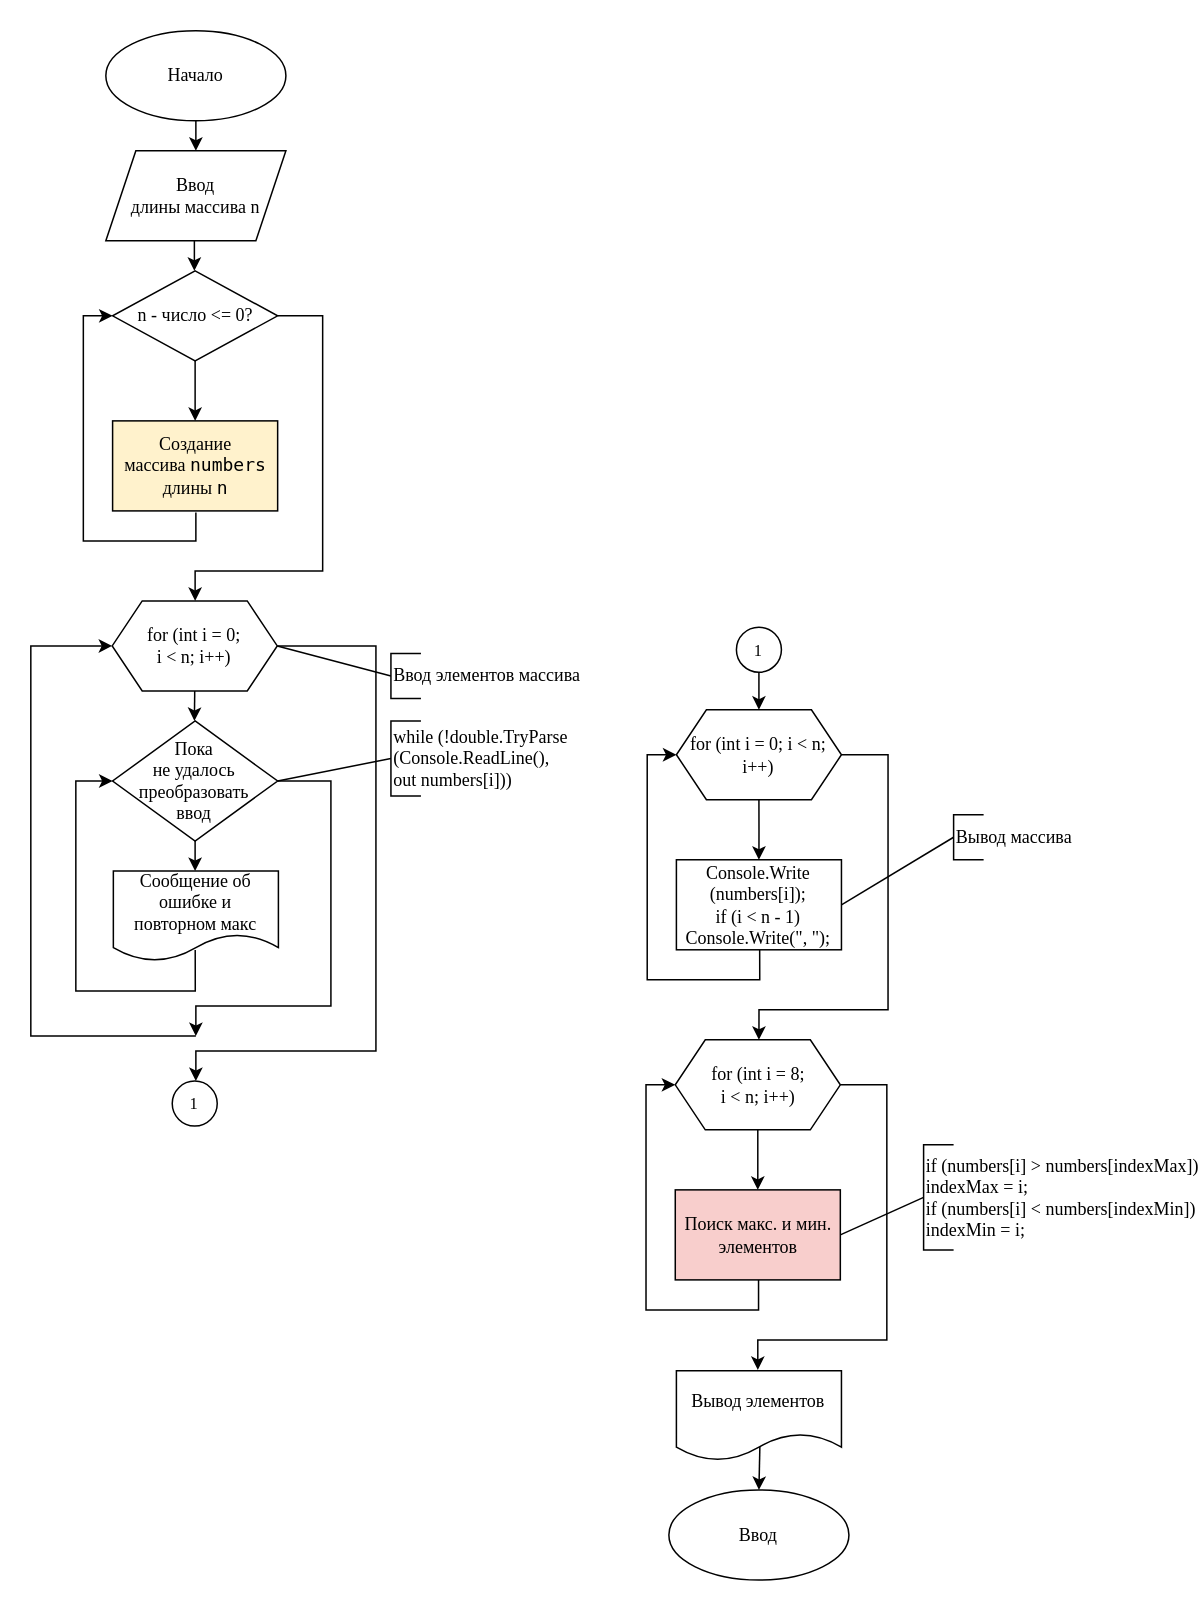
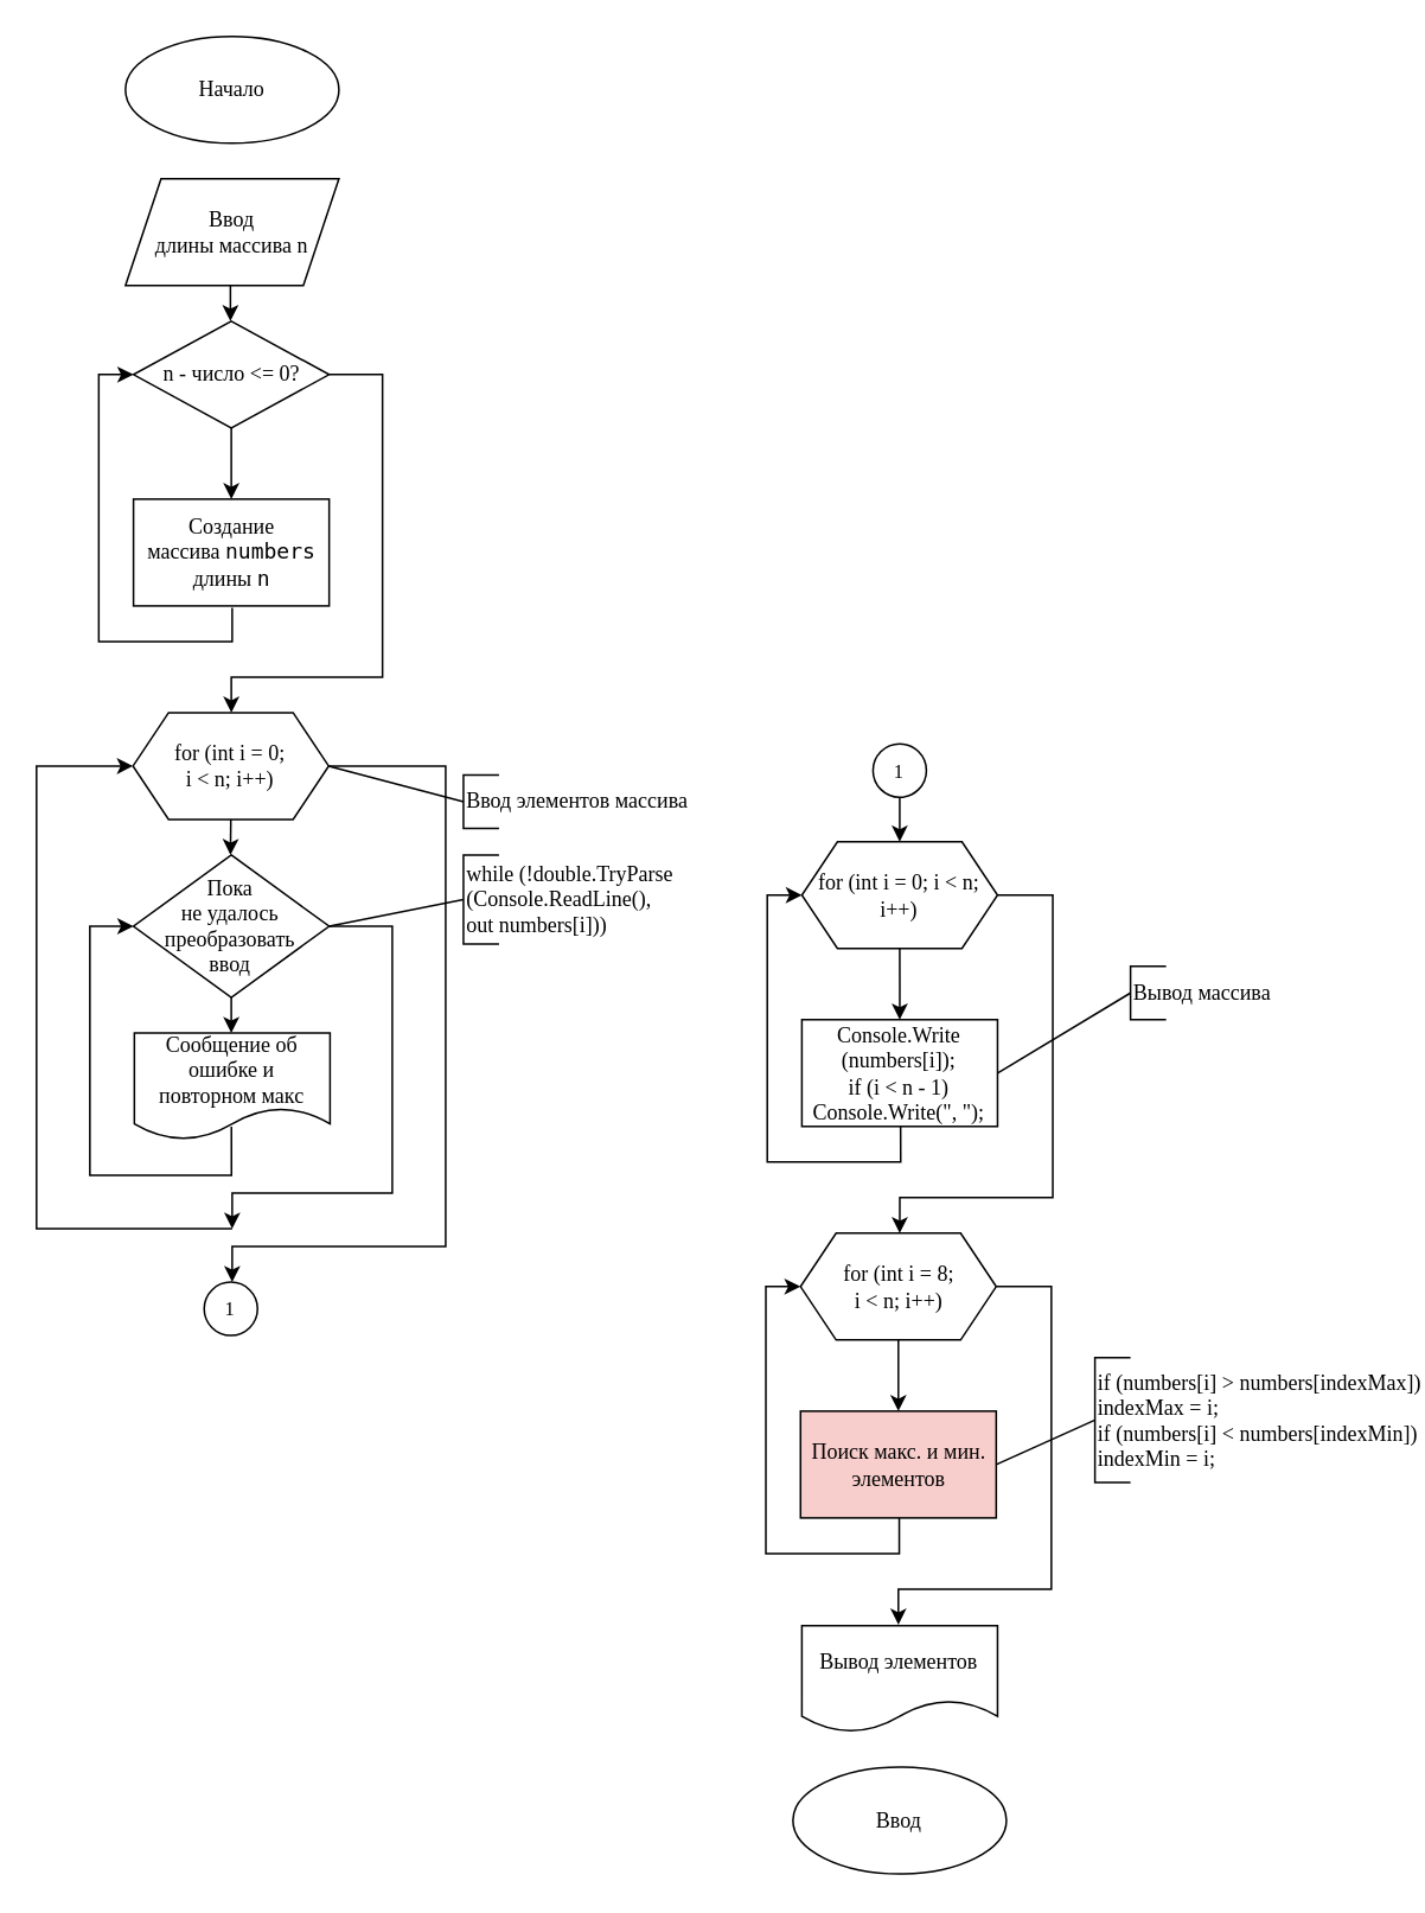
  <mxCell id="0" />
  <mxCell id="1" parent="0" />
- <mxCell id="2" style="edgeStyle=orthogonalEdgeStyle;rounded=0;orthogonalLoop=1;jettySize=auto;html=1;exitX=0.5;exitY=1;exitDx=0;exitDy=0;entryX=0.5;entryY=0;entryDx=0;entryDy=0;" parent="1" source="3" target="4" edge="1"><mxGeometry relative="1" as="geometry" /></mxCell>
  <mxCell id="3" value="&lt;font face=&quot;Times New Roman&quot;&gt;Начало&lt;/font&gt;" style="ellipse;whiteSpace=wrap;html=1;" parent="1" vertex="1"><mxGeometry x="70" y="20" width="120" height="60" as="geometry" /></mxCell>
  <mxCell id="4" value="&lt;font face=&quot;Times New Roman&quot;&gt;Ввод&lt;/font&gt;&lt;div&gt;&lt;font face=&quot;Times New Roman&quot;&gt;длины массива n&lt;/font&gt;&lt;/div&gt;" style="shape=parallelogram;perimeter=parallelogramPerimeter;whiteSpace=wrap;html=1;fixedSize=1;" parent="1" vertex="1"><mxGeometry x="70" y="100" width="120" height="60" as="geometry" /></mxCell>
  <mxCell id="5" style="edgeStyle=orthogonalEdgeStyle;rounded=0;orthogonalLoop=1;jettySize=auto;html=1;exitX=0.5;exitY=1;exitDx=0;exitDy=0;entryX=0.5;entryY=0;entryDx=0;entryDy=0;" parent="1" source="7" edge="1"><mxGeometry relative="1" as="geometry"><mxPoint x="129.5" y="280" as="targetPoint" /></mxGeometry></mxCell>
  <mxCell id="6" style="edgeStyle=orthogonalEdgeStyle;rounded=0;orthogonalLoop=1;jettySize=auto;html=1;exitX=1;exitY=0.5;exitDx=0;exitDy=0;" parent="1" source="7" edge="1"><mxGeometry relative="1" as="geometry"><mxPoint x="129.5" y="400" as="targetPoint" /><mxPoint x="194.5" y="180" as="sourcePoint" /><Array as="points"><mxPoint x="214.5" y="210" /><mxPoint x="214.5" y="380" /><mxPoint x="129.5" y="380" /><mxPoint x="129.5" y="400" /></Array></mxGeometry></mxCell>
  <mxCell id="7" value="&lt;span style=&quot;text-align: left;&quot;&gt;n - число &amp;lt;= 0?&lt;/span&gt;" style="rhombus;whiteSpace=wrap;html=1;fontFamily=Times New Roman;" parent="1" vertex="1"><mxGeometry x="74.5" y="180" width="110" height="60" as="geometry" /></mxCell>
  <mxCell id="8" value="" style="endArrow=classic;html=1;rounded=0;" parent="1" edge="1"><mxGeometry width="50" height="50" relative="1" as="geometry"><mxPoint x="129" y="160" as="sourcePoint" /><mxPoint x="129" y="180" as="targetPoint" /></mxGeometry></mxCell>
  <mxCell id="9" style="edgeStyle=orthogonalEdgeStyle;rounded=0;orthogonalLoop=1;jettySize=auto;html=1;entryX=0;entryY=0.5;entryDx=0;entryDy=0;" parent="1" target="7" edge="1"><mxGeometry relative="1" as="geometry"><Array as="points"><mxPoint x="130" y="360" /><mxPoint x="55" y="360" /><mxPoint x="55" y="210" /></Array><mxPoint x="130" y="341" as="sourcePoint" /></mxGeometry></mxCell>
- <mxCell id="10" value="Создание массива&amp;nbsp;&lt;code data-start=&quot;364&quot; data-end=&quot;373&quot;&gt;numbers&lt;/code&gt;&lt;div&gt;длины&amp;nbsp;&lt;code data-start=&quot;380&quot; data-end=&quot;383&quot;&gt;n&lt;/code&gt;&lt;/div&gt;" style="rounded=0;whiteSpace=wrap;html=1;fontFamily=Times New Roman;fillColor=#fff2cc;" parent="1" vertex="1"><mxGeometry x="74.5" y="280" width="110" height="60" as="geometry" /></mxCell>
+ <mxCell id="10" value="Создание массива&amp;nbsp;&lt;code data-start=&quot;364&quot; data-end=&quot;373&quot;&gt;numbers&lt;/code&gt;&lt;div&gt;длины&amp;nbsp;&lt;code data-start=&quot;380&quot; data-end=&quot;383&quot;&gt;n&lt;/code&gt;&lt;/div&gt;" style="rounded=0;whiteSpace=wrap;html=1;fontFamily=Times New Roman;" parent="1" vertex="1"><mxGeometry x="74.5" y="280" width="110" height="60" as="geometry" /></mxCell>
  <mxCell id="11" style="edgeStyle=orthogonalEdgeStyle;rounded=0;orthogonalLoop=1;jettySize=auto;html=1;exitX=0.5;exitY=1;exitDx=0;exitDy=0;" parent="1" source="13" edge="1"><mxGeometry relative="1" as="geometry"><mxPoint x="129" y="480" as="targetPoint" /></mxGeometry></mxCell>
  <mxCell id="12" style="edgeStyle=orthogonalEdgeStyle;rounded=0;orthogonalLoop=1;jettySize=auto;html=1;exitX=1;exitY=0.5;exitDx=0;exitDy=0;" parent="1" source="13" edge="1"><mxGeometry relative="1" as="geometry"><mxPoint x="130" y="720" as="targetPoint" /><Array as="points"><mxPoint x="250" y="430" /><mxPoint x="250" y="700" /><mxPoint x="130" y="700" /></Array></mxGeometry></mxCell>
  <mxCell id="13" value="&lt;font face=&quot;Times New Roman&quot;&gt;for (int i = 0;&lt;/font&gt;&lt;div&gt;&lt;font face=&quot;Times New Roman&quot;&gt;i &amp;lt; n; i++)&lt;/font&gt;&lt;/div&gt;" style="shape=hexagon;perimeter=hexagonPerimeter2;whiteSpace=wrap;html=1;fixedSize=1;" parent="1" vertex="1"><mxGeometry x="74.24" y="400" width="110" height="60" as="geometry" /></mxCell>
  <mxCell id="14" style="edgeStyle=orthogonalEdgeStyle;rounded=0;orthogonalLoop=1;jettySize=auto;html=1;entryX=0;entryY=0.5;entryDx=0;entryDy=0;" parent="1" target="13" edge="1"><mxGeometry relative="1" as="geometry"><Array as="points"><mxPoint x="20" y="690" /><mxPoint x="20" y="430" /></Array><mxPoint x="130" y="690" as="sourcePoint" /></mxGeometry></mxCell>
  <mxCell id="15" style="edgeStyle=orthogonalEdgeStyle;rounded=0;orthogonalLoop=1;jettySize=auto;html=1;exitX=0.5;exitY=1;exitDx=0;exitDy=0;entryX=0.5;entryY=0;entryDx=0;entryDy=0;" parent="1" source="17" edge="1"><mxGeometry relative="1" as="geometry"><mxPoint x="129.49" y="580" as="targetPoint" /></mxGeometry></mxCell>
  <mxCell id="16" style="edgeStyle=orthogonalEdgeStyle;rounded=0;orthogonalLoop=1;jettySize=auto;html=1;exitX=1;exitY=0.5;exitDx=0;exitDy=0;" parent="1" source="17" edge="1"><mxGeometry relative="1" as="geometry"><mxPoint x="130" y="690" as="targetPoint" /><mxPoint x="188.49" y="520" as="sourcePoint" /><Array as="points"><mxPoint x="220" y="520" /><mxPoint x="220" y="670" /><mxPoint x="130" y="670" /></Array></mxGeometry></mxCell>
  <mxCell id="17" value="&lt;font&gt;Пока&lt;/font&gt;&lt;div&gt;&lt;font&gt;не&amp;nbsp;&lt;/font&gt;&lt;span style=&quot;background-color: transparent; color: light-dark(rgb(0, 0, 0), rgb(255, 255, 255));&quot;&gt;удалось преобразовать&lt;/span&gt;&lt;div&gt;&lt;div&gt;&lt;font&gt;ввод&lt;/font&gt;&lt;/div&gt;&lt;/div&gt;&lt;/div&gt;" style="rhombus;whiteSpace=wrap;html=1;fontFamily=Times New Roman;" parent="1" vertex="1"><mxGeometry x="74.49" y="480" width="110" height="80" as="geometry" /></mxCell>
  <mxCell id="18" style="edgeStyle=orthogonalEdgeStyle;rounded=0;orthogonalLoop=1;jettySize=auto;html=1;entryX=0;entryY=0.5;entryDx=0;entryDy=0;exitX=0.496;exitY=0.876;exitDx=0;exitDy=0;exitPerimeter=0;" parent="1" edge="1" source="42"><mxGeometry relative="1" as="geometry"><Array as="points"><mxPoint x="130" y="660" /><mxPoint x="50" y="660" /><mxPoint x="50" y="520" /></Array><mxPoint x="129.96" y="641" as="sourcePoint" /><mxPoint x="74.46" y="520" as="targetPoint" /></mxGeometry></mxCell>
  <mxCell id="19" value="" style="endArrow=none;html=1;rounded=0;exitX=1;exitY=0.5;exitDx=0;exitDy=0;entryX=0;entryY=0.5;entryDx=0;entryDy=0;entryPerimeter=0;" parent="1" source="13" target="20" edge="1"><mxGeometry width="50" height="50" relative="1" as="geometry"><mxPoint x="240" y="420" as="sourcePoint" /><mxPoint x="240" y="410" as="targetPoint" /></mxGeometry></mxCell>
  <mxCell id="20" value="Ввод элементов массива" style="strokeWidth=1;html=1;shape=mxgraph.flowchart.annotation_1;align=left;pointerEvents=1;spacing=2;fontFamily=Times New Roman;" parent="1" vertex="1"><mxGeometry x="260" y="435" width="20" height="30" as="geometry" /></mxCell>
  <mxCell id="21" style="edgeStyle=orthogonalEdgeStyle;rounded=0;orthogonalLoop=1;jettySize=auto;html=1;exitX=0.5;exitY=1;exitDx=0;exitDy=0;entryX=0.5;entryY=0;entryDx=0;entryDy=0;" parent="1" source="23" edge="1"><mxGeometry relative="1" as="geometry"><mxPoint x="505.25" y="572.5" as="targetPoint" /></mxGeometry></mxCell>
  <mxCell id="22" style="edgeStyle=orthogonalEdgeStyle;rounded=0;orthogonalLoop=1;jettySize=auto;html=1;exitX=1;exitY=0.5;exitDx=0;exitDy=0;" parent="1" source="23" edge="1"><mxGeometry relative="1" as="geometry"><mxPoint x="505.25" y="692.5" as="targetPoint" /><Array as="points"><mxPoint x="591.25" y="502.5" /><mxPoint x="591.25" y="672.5" /><mxPoint x="505.25" y="672.5" /></Array></mxGeometry></mxCell>
  <mxCell id="23" value="&lt;font&gt;for (int i = 0; i &amp;lt; n; i++)&lt;/font&gt;" style="shape=hexagon;perimeter=hexagonPerimeter2;whiteSpace=wrap;html=1;fixedSize=1;fontFamily=Times New Roman;" parent="1" vertex="1"><mxGeometry x="450.25" y="472.5" width="110" height="60" as="geometry" /></mxCell>
  <mxCell id="24" style="edgeStyle=orthogonalEdgeStyle;rounded=0;orthogonalLoop=1;jettySize=auto;html=1;entryX=0;entryY=0.5;entryDx=0;entryDy=0;" parent="1" target="23" edge="1"><mxGeometry relative="1" as="geometry"><Array as="points"><mxPoint x="505.75" y="652.5" /><mxPoint x="430.75" y="652.5" /><mxPoint x="430.75" y="502.5" /></Array><mxPoint x="505.75" y="632.5" as="sourcePoint" /></mxGeometry></mxCell>
  <mxCell id="25" value="&lt;div&gt;&lt;font&gt;Console.Write&lt;/font&gt;&lt;/div&gt;&lt;div&gt;&lt;font&gt;(numbers[i]);&lt;/font&gt;&lt;/div&gt;&lt;div&gt;&lt;font&gt;if (i &amp;lt; n - 1) Console.Write(&quot;, &quot;);&lt;/font&gt;&lt;/div&gt;" style="rounded=0;whiteSpace=wrap;html=1;fontFamily=Times New Roman;" parent="1" vertex="1"><mxGeometry x="450.25" y="572.5" width="110" height="60" as="geometry" /></mxCell>
  <mxCell id="26" value="Вывод массива" style="strokeWidth=1;html=1;shape=mxgraph.flowchart.annotation_1;align=left;pointerEvents=1;spacing=2;fontFamily=Times New Roman;" parent="1" vertex="1"><mxGeometry x="635" y="542.5" width="20" height="30" as="geometry" /></mxCell>
  <mxCell id="27" value="" style="endArrow=none;html=1;rounded=0;exitX=1;exitY=0.5;exitDx=0;exitDy=0;entryX=0;entryY=0.5;entryDx=0;entryDy=0;entryPerimeter=0;" parent="1" source="25" target="26" edge="1"><mxGeometry width="50" height="50" relative="1" as="geometry"><mxPoint x="615" y="662.5" as="sourcePoint" /><mxPoint x="665" y="612.5" as="targetPoint" /></mxGeometry></mxCell>
  <mxCell id="28" style="edgeStyle=orthogonalEdgeStyle;rounded=0;orthogonalLoop=1;jettySize=auto;html=1;exitX=0.5;exitY=1;exitDx=0;exitDy=0;entryX=0.5;entryY=0;entryDx=0;entryDy=0;" parent="1" source="30" edge="1"><mxGeometry relative="1" as="geometry"><mxPoint x="504.5" y="792.5" as="targetPoint" /></mxGeometry></mxCell>
  <mxCell id="29" style="edgeStyle=orthogonalEdgeStyle;rounded=0;orthogonalLoop=1;jettySize=auto;html=1;exitX=1;exitY=0.5;exitDx=0;exitDy=0;" parent="1" source="30" edge="1"><mxGeometry relative="1" as="geometry"><mxPoint x="504.5" y="912.5" as="targetPoint" /><Array as="points"><mxPoint x="590.5" y="722.5" /><mxPoint x="590.5" y="892.5" /><mxPoint x="504.5" y="892.5" /></Array></mxGeometry></mxCell>
  <mxCell id="30" value="&lt;font face=&quot;Times New Roman&quot;&gt;for (int i = 8;&lt;/font&gt;&lt;div&gt;&lt;font face=&quot;Times New Roman&quot;&gt;i &amp;lt; n; i++)&lt;/font&gt;&lt;/div&gt;" style="shape=hexagon;perimeter=hexagonPerimeter2;whiteSpace=wrap;html=1;fixedSize=1;" parent="1" vertex="1"><mxGeometry x="449.5" y="692.5" width="110" height="60" as="geometry" /></mxCell>
  <mxCell id="31" style="edgeStyle=orthogonalEdgeStyle;rounded=0;orthogonalLoop=1;jettySize=auto;html=1;entryX=0;entryY=0.5;entryDx=0;entryDy=0;" parent="1" target="30" edge="1"><mxGeometry relative="1" as="geometry"><Array as="points"><mxPoint x="505" y="872.5" /><mxPoint x="430" y="872.5" /><mxPoint x="430" y="722.5" /></Array><mxPoint x="505" y="852.5" as="sourcePoint" /></mxGeometry></mxCell>
  <mxCell id="32" value="&lt;font face=&quot;Times New Roman&quot;&gt;Поиск макс. и мин. элементов&lt;/font&gt;" style="rounded=0;whiteSpace=wrap;html=1;fillColor=#f8cecc;" parent="1" vertex="1"><mxGeometry x="449.5" y="792.5" width="110" height="60" as="geometry" /></mxCell>
- <mxCell id="33" style="edgeStyle=orthogonalEdgeStyle;rounded=0;orthogonalLoop=1;jettySize=auto;html=1;exitX=0.506;exitY=0.823;exitDx=0;exitDy=0;entryX=0.5;entryY=0;entryDx=0;entryDy=0;exitPerimeter=0;" parent="1" source="43" target="34" edge="1"><mxGeometry relative="1" as="geometry"><mxPoint x="505.25" y="972.5" as="sourcePoint" /></mxGeometry></mxCell>
  <mxCell id="34" value="&lt;font face=&quot;Times New Roman&quot;&gt;Ввод&lt;/font&gt;" style="ellipse;whiteSpace=wrap;html=1;" parent="1" vertex="1"><mxGeometry x="445.24" y="992.5" width="120" height="60" as="geometry" /></mxCell>
  <mxCell id="35" value="&lt;font face=&quot;Times New Roman&quot;&gt;&lt;span style=&quot;font-size: 11px;&quot;&gt;1&lt;/span&gt;&lt;/font&gt;" style="ellipse;whiteSpace=wrap;html=1;aspect=fixed;" parent="1" vertex="1"><mxGeometry x="114.24" y="720" width="30" height="30" as="geometry" /></mxCell>
  <mxCell id="36" style="edgeStyle=orthogonalEdgeStyle;rounded=0;orthogonalLoop=1;jettySize=auto;html=1;exitX=0.5;exitY=1;exitDx=0;exitDy=0;entryX=0.5;entryY=0;entryDx=0;entryDy=0;" parent="1" source="37" target="23" edge="1"><mxGeometry relative="1" as="geometry" /></mxCell>
  <mxCell id="37" value="&lt;font face=&quot;Times New Roman&quot;&gt;&lt;span style=&quot;font-size: 11px;&quot;&gt;1&lt;/span&gt;&lt;/font&gt;" style="ellipse;whiteSpace=wrap;html=1;aspect=fixed;" parent="1" vertex="1"><mxGeometry x="490.25" y="417.5" width="30" height="30" as="geometry" /></mxCell>
  <mxCell id="38" value="while (!double.TryParse&lt;div&gt;(Console.ReadLine(),&lt;div&gt;out numbers[i]))&lt;/div&gt;&lt;/div&gt;" style="strokeWidth=1;html=1;shape=mxgraph.flowchart.annotation_1;align=left;pointerEvents=1;spacing=2;fontFamily=Times New Roman;" parent="1" vertex="1"><mxGeometry x="260" y="480" width="20" height="50" as="geometry" /></mxCell>
  <mxCell id="39" value="" style="endArrow=none;html=1;rounded=0;exitX=1;exitY=0.5;exitDx=0;exitDy=0;entryX=0;entryY=0.5;entryDx=0;entryDy=0;entryPerimeter=0;" parent="1" source="17" target="38" edge="1"><mxGeometry width="50" height="50" relative="1" as="geometry"><mxPoint x="260" y="810" as="sourcePoint" /><mxPoint x="310" y="760" as="targetPoint" /></mxGeometry></mxCell>
  <mxCell id="40" value="&lt;div&gt;&lt;span style=&quot;background-color: transparent; color: light-dark(rgb(0, 0, 0), rgb(255, 255, 255));&quot;&gt;if (numbers[i] &amp;gt; numbers[indexMax])&lt;/span&gt;&lt;/div&gt;&lt;div&gt;&lt;span style=&quot;background-color: transparent; color: light-dark(rgb(0, 0, 0), rgb(255, 255, 255));&quot;&gt;indexMax = i;&lt;/span&gt;&lt;/div&gt;&lt;div&gt;if (numbers[i] &amp;lt; numbers[indexMin])&lt;/div&gt;&lt;div&gt;indexMin = i;&lt;/div&gt;" style="strokeWidth=1;html=1;shape=mxgraph.flowchart.annotation_1;align=left;pointerEvents=1;spacing=2;fontFamily=Times New Roman;" parent="1" vertex="1"><mxGeometry x="615" y="762.5" width="20" height="70" as="geometry" /></mxCell>
  <mxCell id="41" value="" style="endArrow=none;html=1;rounded=0;exitX=1;exitY=0.5;exitDx=0;exitDy=0;entryX=0;entryY=0.5;entryDx=0;entryDy=0;entryPerimeter=0;" parent="1" source="32" target="40" edge="1"><mxGeometry width="50" height="50" relative="1" as="geometry"><mxPoint x="640" y="912.5" as="sourcePoint" /><mxPoint x="690" y="862.5" as="targetPoint" /></mxGeometry></mxCell>
  <mxCell id="42" value="&lt;font style=&quot;font-family: &amp;quot;Times New Roman&amp;quot;;&quot;&gt;Сообщение об ошибке и&lt;/font&gt;&lt;div style=&quot;font-family: &amp;quot;Times New Roman&amp;quot;;&quot;&gt;повторном макс&lt;/div&gt;" style="shape=document;whiteSpace=wrap;html=1;boundedLbl=1;" vertex="1" parent="1"><mxGeometry x="75" y="580" width="110" height="60" as="geometry" /></mxCell>
  <mxCell id="43" value="&lt;span style=&quot;font-family: &amp;quot;Times New Roman&amp;quot;;&quot;&gt;Вывод элементов&lt;/span&gt;" style="shape=document;whiteSpace=wrap;html=1;boundedLbl=1;" vertex="1" parent="1"><mxGeometry x="450.25" y="913" width="110" height="60" as="geometry" /></mxCell>
